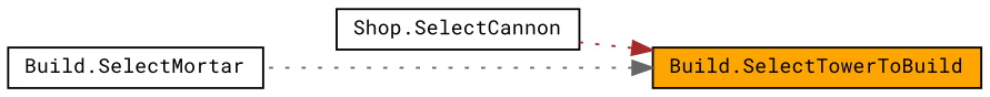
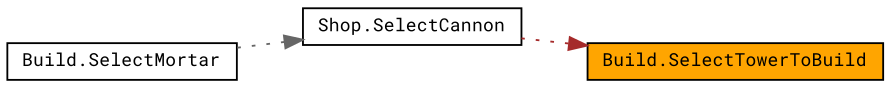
  digraph {
    fontname="Roboto Mono"
    rankdir=RL
    node [color=black fillcolor=white fontname="Roboto Mono" fontsize=10 shape=record style=filled]
    edge [dir=back fontname="Roboto Mono" fontsize=10 labelfontname=Helvetica labelfontsize=10 style=dotted]
    n1 [fillcolor=orange fontcolor=black height=0.2 label="Build.SelectTowerToBuild" width=0.4]
    n2 [height=0.2 label="Shop.SelectCannon" width=0.4]
    n3 [height=0.2 label="Build.SelectMortar" width=0.4]
    n1 -> n2 [color=brown]
-   n1 -> n3 [color=gray40]
+   n2 -> n3 [color=gray40]
  }
